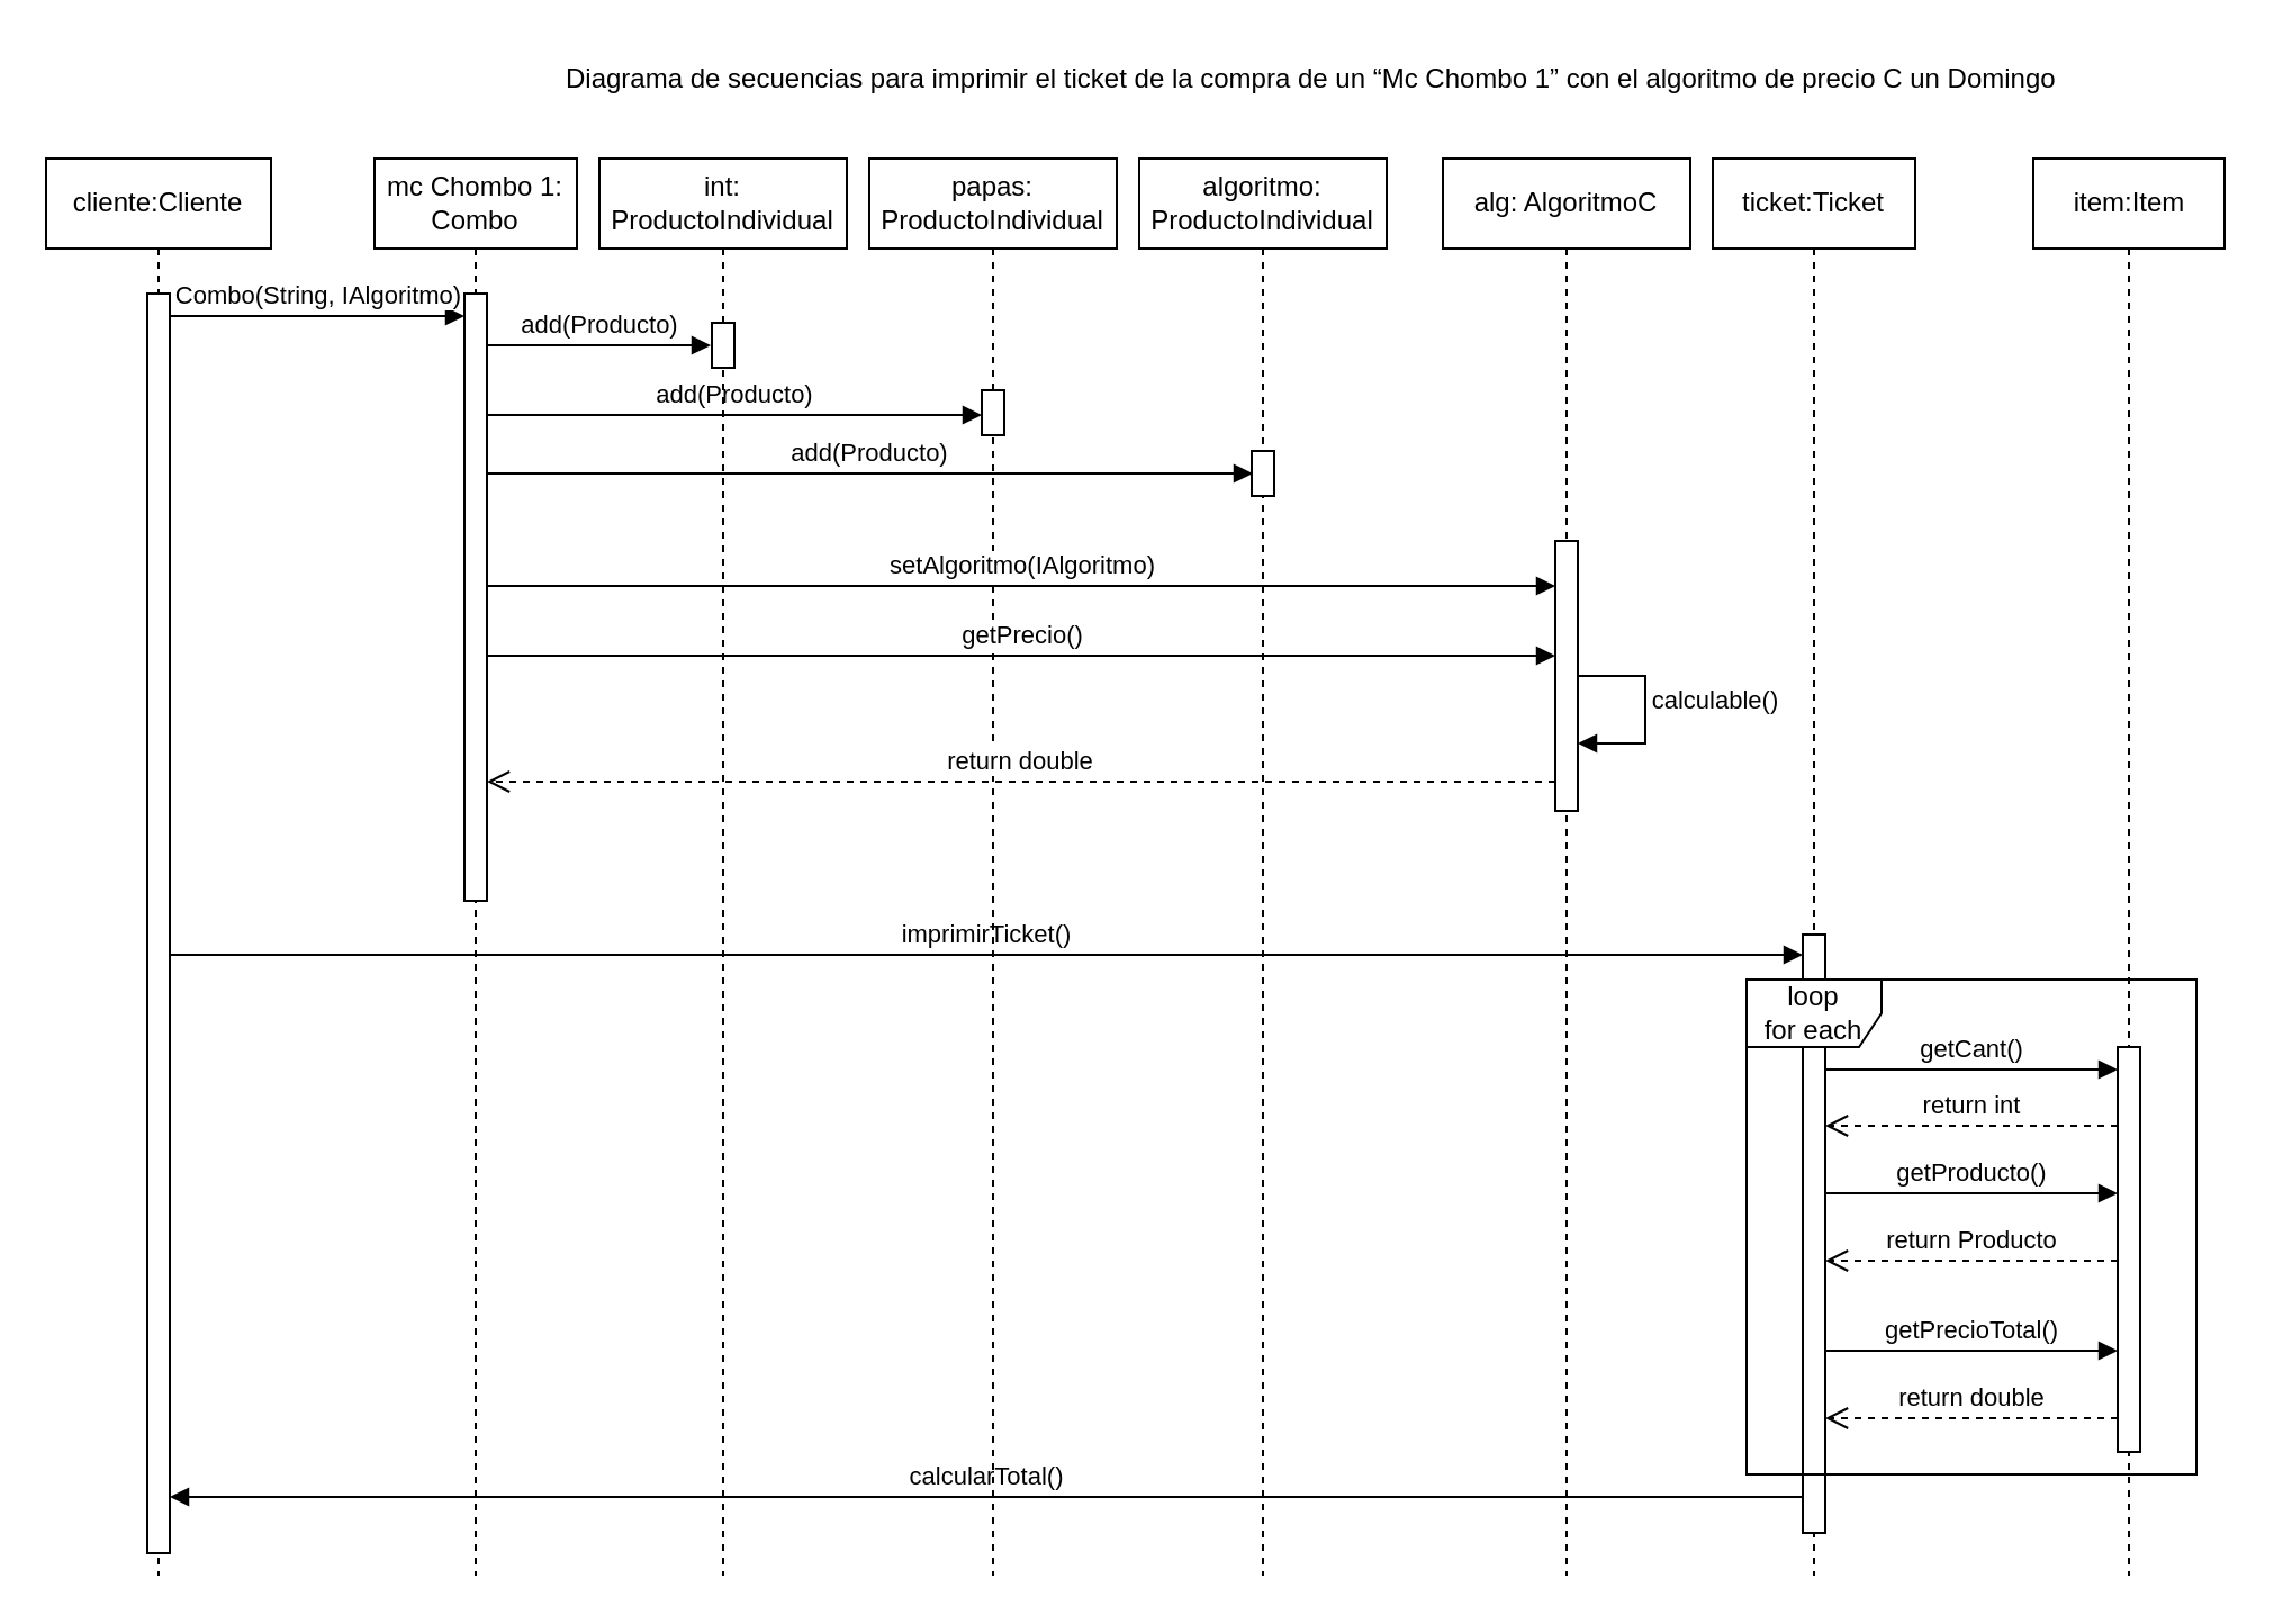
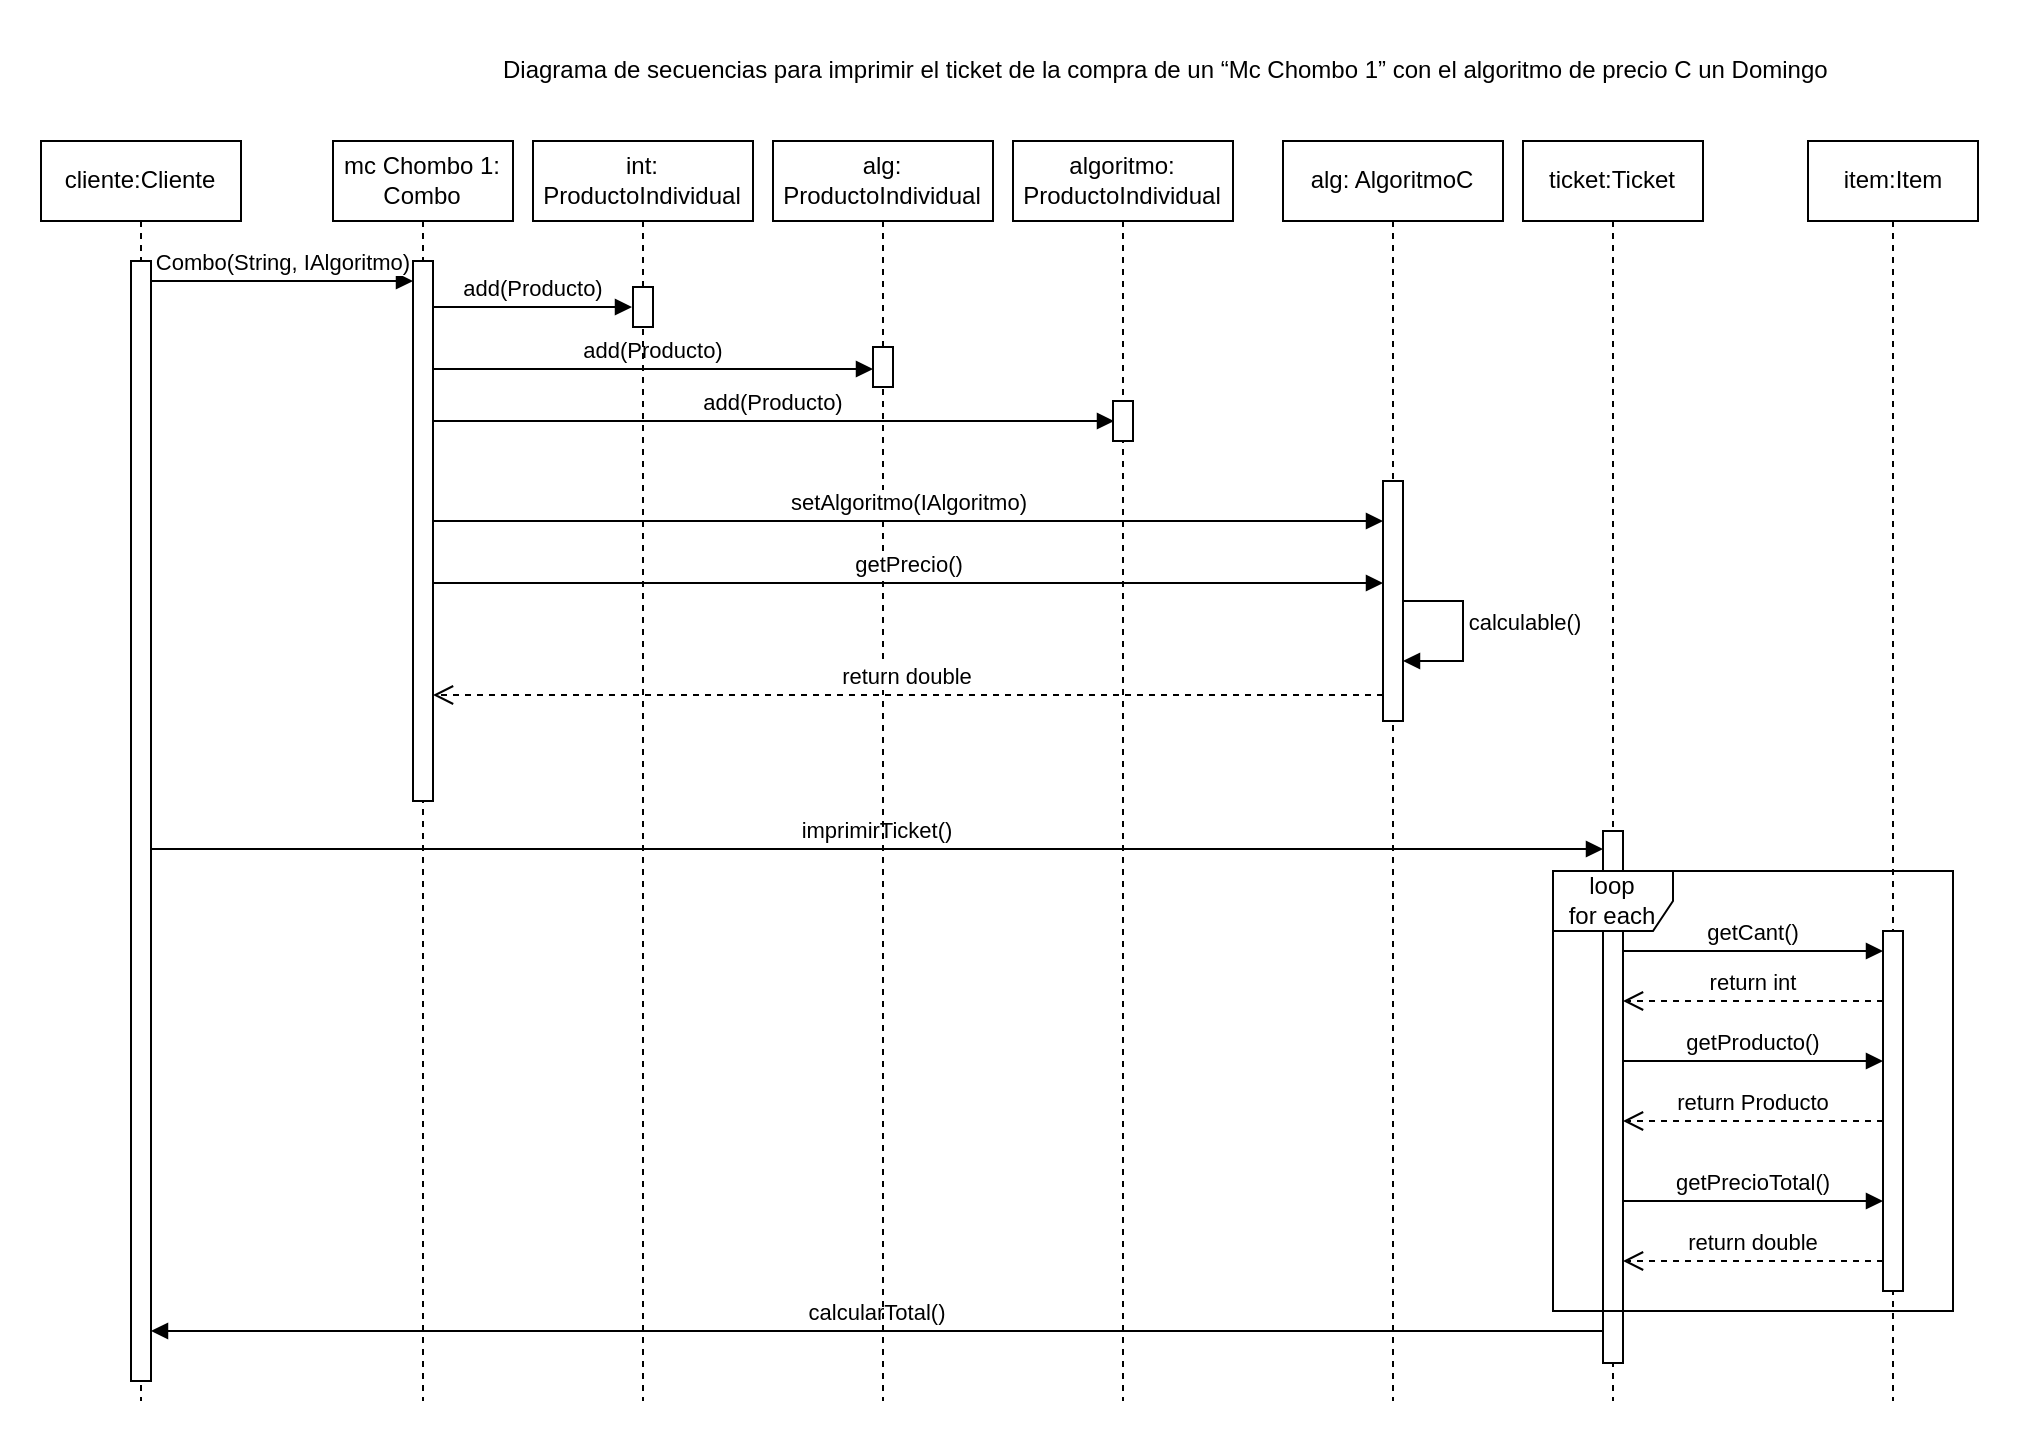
  <mxCell id="0" />
  <mxCell id="1" parent="0" />
  <mxCell id="2" value="ticket:Ticket" style="shape=umlLifeline;perimeter=lifelinePerimeter;whiteSpace=wrap;html=1;container=1;dropTarget=0;collapsible=0;recursiveResize=0;outlineConnect=0;portConstraint=eastwest;newEdgeStyle={&quot;curved&quot;:0,&quot;rounded&quot;:0};" parent="1" vertex="1"><mxGeometry x="761" y="70" width="90" height="630" as="geometry" /></mxCell>
  <mxCell id="3" value="" style="html=1;points=[[0,0,0,0,5],[0,1,0,0,-5],[1,0,0,0,5],[1,1,0,0,-5]];perimeter=orthogonalPerimeter;outlineConnect=0;targetShapes=umlLifeline;portConstraint=eastwest;newEdgeStyle={&quot;curved&quot;:0,&quot;rounded&quot;:0};" parent="1" vertex="1"><mxGeometry x="801" y="415" width="10" height="266" as="geometry" /></mxCell>
  <mxCell id="4" value="item:Item" style="shape=umlLifeline;perimeter=lifelinePerimeter;whiteSpace=wrap;html=1;container=1;dropTarget=0;collapsible=0;recursiveResize=0;outlineConnect=0;portConstraint=eastwest;newEdgeStyle={&quot;curved&quot;:0,&quot;rounded&quot;:0};" parent="1" vertex="1"><mxGeometry x="903.5" y="70" width="85" height="630" as="geometry" /></mxCell>
  <mxCell id="5" value="loop&lt;div&gt;for each&lt;/div&gt;" style="shape=umlFrame;whiteSpace=wrap;html=1;pointerEvents=0;" parent="1" vertex="1"><mxGeometry x="776" y="435" width="200" height="220" as="geometry" /></mxCell>
  <mxCell id="6" value="" style="html=1;points=[[0,0,0,0,5],[0,1,0,0,-5],[1,0,0,0,5],[1,1,0,0,-5]];perimeter=orthogonalPerimeter;outlineConnect=0;targetShapes=umlLifeline;portConstraint=eastwest;newEdgeStyle={&quot;curved&quot;:0,&quot;rounded&quot;:0};" parent="1" vertex="1"><mxGeometry x="941" y="465" width="10" height="180" as="geometry" /></mxCell>
  <mxCell id="7" value="getCant()" style="html=1;verticalAlign=bottom;endArrow=block;curved=0;rounded=0;" parent="1" target="6" edge="1"><mxGeometry width="80" relative="1" as="geometry"><mxPoint x="811" y="475" as="sourcePoint" /><mxPoint x="961" y="475" as="targetPoint" /></mxGeometry></mxCell>
  <mxCell id="8" value="return int" style="html=1;verticalAlign=bottom;endArrow=open;dashed=1;endSize=8;curved=0;rounded=0;" parent="1" source="6" edge="1"><mxGeometry relative="1" as="geometry"><mxPoint x="961" y="500" as="sourcePoint" /><mxPoint x="811" y="500" as="targetPoint" /></mxGeometry></mxCell>
  <mxCell id="9" value="getProducto()" style="html=1;verticalAlign=bottom;endArrow=block;curved=0;rounded=0;" parent="1" target="6" edge="1"><mxGeometry width="80" relative="1" as="geometry"><mxPoint x="811" y="530" as="sourcePoint" /><mxPoint x="961" y="530" as="targetPoint" /></mxGeometry></mxCell>
  <mxCell id="10" value="return Producto" style="html=1;verticalAlign=bottom;endArrow=open;dashed=1;endSize=8;curved=0;rounded=0;" parent="1" source="6" edge="1"><mxGeometry relative="1" as="geometry"><mxPoint x="961" y="560" as="sourcePoint" /><mxPoint x="811" y="560" as="targetPoint" /></mxGeometry></mxCell>
  <mxCell id="11" value="getPrecioTotal()" style="html=1;verticalAlign=bottom;endArrow=block;curved=0;rounded=0;" parent="1" target="6" edge="1"><mxGeometry width="80" relative="1" as="geometry"><mxPoint x="811" y="600" as="sourcePoint" /><mxPoint x="961" y="600" as="targetPoint" /></mxGeometry></mxCell>
  <mxCell id="12" value="return double" style="html=1;verticalAlign=bottom;endArrow=open;dashed=1;endSize=8;curved=0;rounded=0;" parent="1" source="6" edge="1"><mxGeometry relative="1" as="geometry"><mxPoint x="961" y="630" as="sourcePoint" /><mxPoint x="811" y="630" as="targetPoint" /></mxGeometry></mxCell>
  <mxCell id="13" value="calcularTotal()" style="html=1;verticalAlign=bottom;endArrow=block;curved=0;rounded=0;fillColor=#FFFFFF;" parent="1" target="16" edge="1"><mxGeometry width="80" relative="1" as="geometry"><mxPoint x="801" y="665" as="sourcePoint" /><mxPoint x="-34" y="665" as="targetPoint" /></mxGeometry></mxCell>
  <mxCell id="14" value="imprimirTicket()" style="html=1;verticalAlign=bottom;endArrow=block;curved=0;rounded=0;fillColor=#FFFFFF;" parent="1" source="16" edge="1"><mxGeometry width="80" relative="1" as="geometry"><mxPoint x="-34" y="424" as="sourcePoint" /><mxPoint x="801" y="424" as="targetPoint" /></mxGeometry></mxCell>
  <mxCell id="15" value="cliente:Cliente" style="shape=umlLifeline;perimeter=lifelinePerimeter;whiteSpace=wrap;html=1;container=1;dropTarget=0;collapsible=0;recursiveResize=0;outlineConnect=0;portConstraint=eastwest;newEdgeStyle={&quot;curved&quot;:0,&quot;rounded&quot;:0};" parent="1" vertex="1"><mxGeometry x="20" y="70" width="100" height="630" as="geometry" /></mxCell>
  <mxCell id="16" value="" style="html=1;points=[[0,0,0,0,5],[0,1,0,0,-5],[1,0,0,0,5],[1,1,0,0,-5]];perimeter=orthogonalPerimeter;outlineConnect=0;targetShapes=umlLifeline;portConstraint=eastwest;newEdgeStyle={&quot;curved&quot;:0,&quot;rounded&quot;:0};" parent="15" vertex="1"><mxGeometry x="45" y="60" width="10" height="560" as="geometry" /></mxCell>
  <mxCell id="17" value="mc Chombo 1:&lt;div&gt;Combo&lt;/div&gt;" style="shape=umlLifeline;perimeter=lifelinePerimeter;whiteSpace=wrap;html=1;container=1;dropTarget=0;collapsible=0;recursiveResize=0;outlineConnect=0;portConstraint=eastwest;newEdgeStyle={&quot;curved&quot;:0,&quot;rounded&quot;:0};" parent="1" vertex="1"><mxGeometry x="166" y="70" width="90" height="630" as="geometry" /></mxCell>
  <mxCell id="18" value="" style="html=1;points=[[0,0,0,0,5],[0,1,0,0,-5],[1,0,0,0,5],[1,1,0,0,-5]];perimeter=orthogonalPerimeter;outlineConnect=0;targetShapes=umlLifeline;portConstraint=eastwest;newEdgeStyle={&quot;curved&quot;:0,&quot;rounded&quot;:0};" parent="17" vertex="1"><mxGeometry x="40" y="60" width="10" height="270" as="geometry" /></mxCell>
  <mxCell id="19" value="add(Producto)" style="html=1;verticalAlign=bottom;endArrow=block;curved=0;rounded=0;" parent="1" edge="1"><mxGeometry width="80" relative="1" as="geometry"><mxPoint x="216" y="153" as="sourcePoint" /><mxPoint x="315.5" y="153" as="targetPoint" /></mxGeometry></mxCell>
  <mxCell id="20" value="add(Producto)" style="html=1;verticalAlign=bottom;endArrow=block;curved=0;rounded=0;entryX=0;entryY=0;entryDx=0;entryDy=5;entryPerimeter=0;" parent="1" edge="1"><mxGeometry width="80" relative="1" as="geometry"><mxPoint x="216" y="184" as="sourcePoint" /><mxPoint x="436" y="184" as="targetPoint" /></mxGeometry></mxCell>
  <mxCell id="21" value="add(Producto)" style="html=1;verticalAlign=bottom;endArrow=block;curved=0;rounded=0;" parent="1" edge="1"><mxGeometry width="80" relative="1" as="geometry"><mxPoint x="216" y="210" as="sourcePoint" /><mxPoint x="556.5" y="210" as="targetPoint" /></mxGeometry></mxCell>
  <mxCell id="22" value="&lt;div&gt;&amp;nbsp;Diagrama de secuencias para imprimir el ticket de la compra de un “Mc&amp;nbsp;Chombo 1” con el algoritmo de precio C un Domingo&lt;br&gt;&lt;/div&gt;" style="text;html=1;align=center;verticalAlign=middle;whiteSpace=wrap;rounded=0;fillColor=#FFFFFF;" parent="1" vertex="1"><mxGeometry x="241" y="20" width="680" height="30" as="geometry" /></mxCell>
  <mxCell id="23" value="int:&lt;div&gt;ProductoIndividual&lt;/div&gt;" style="shape=umlLifeline;perimeter=lifelinePerimeter;whiteSpace=wrap;html=1;container=1;dropTarget=0;collapsible=0;recursiveResize=0;outlineConnect=0;portConstraint=eastwest;newEdgeStyle={&quot;curved&quot;:0,&quot;rounded&quot;:0};" parent="1" vertex="1"><mxGeometry x="266" y="70" width="110" height="630" as="geometry" /></mxCell>
  <mxCell id="24" value="" style="html=1;points=[[0,0,0,0,5],[0,1,0,0,-5],[1,0,0,0,5],[1,1,0,0,-5]];perimeter=orthogonalPerimeter;outlineConnect=0;targetShapes=umlLifeline;portConstraint=eastwest;newEdgeStyle={&quot;curved&quot;:0,&quot;rounded&quot;:0};" parent="23" vertex="1"><mxGeometry x="50" y="73" width="10" height="20" as="geometry" /></mxCell>
- <mxCell id="25" value="papas:&lt;div&gt;ProductoIndividual&lt;/div&gt;" style="shape=umlLifeline;perimeter=lifelinePerimeter;whiteSpace=wrap;html=1;container=1;dropTarget=0;collapsible=0;recursiveResize=0;outlineConnect=0;portConstraint=eastwest;newEdgeStyle={&quot;curved&quot;:0,&quot;rounded&quot;:0};" parent="1" vertex="1"><mxGeometry x="386" y="70" width="110" height="630" as="geometry" /></mxCell>
+ <mxCell id="25" value="alg:&lt;div&gt;ProductoIndividual&lt;/div&gt;" style="shape=umlLifeline;perimeter=lifelinePerimeter;whiteSpace=wrap;html=1;container=1;dropTarget=0;collapsible=0;recursiveResize=0;outlineConnect=0;portConstraint=eastwest;newEdgeStyle={&quot;curved&quot;:0,&quot;rounded&quot;:0};" parent="1" vertex="1"><mxGeometry x="386" y="70" width="110" height="630" as="geometry" /></mxCell>
  <mxCell id="26" value="" style="html=1;points=[[0,0,0,0,5],[0,1,0,0,-5],[1,0,0,0,5],[1,1,0,0,-5]];perimeter=orthogonalPerimeter;outlineConnect=0;targetShapes=umlLifeline;portConstraint=eastwest;newEdgeStyle={&quot;curved&quot;:0,&quot;rounded&quot;:0};" parent="25" vertex="1"><mxGeometry x="50" y="103" width="10" height="20" as="geometry" /></mxCell>
  <mxCell id="27" value="algoritmo:&lt;div&gt;ProductoIndividual&lt;/div&gt;" style="shape=umlLifeline;perimeter=lifelinePerimeter;whiteSpace=wrap;html=1;container=1;dropTarget=0;collapsible=0;recursiveResize=0;outlineConnect=0;portConstraint=eastwest;newEdgeStyle={&quot;curved&quot;:0,&quot;rounded&quot;:0};" parent="1" vertex="1"><mxGeometry x="506" y="70" width="110" height="630" as="geometry" /></mxCell>
  <mxCell id="28" value="" style="html=1;points=[[0,0,0,0,5],[0,1,0,0,-5],[1,0,0,0,5],[1,1,0,0,-5]];perimeter=orthogonalPerimeter;outlineConnect=0;targetShapes=umlLifeline;portConstraint=eastwest;newEdgeStyle={&quot;curved&quot;:0,&quot;rounded&quot;:0};" parent="27" vertex="1"><mxGeometry x="50" y="130" width="10" height="20" as="geometry" /></mxCell>
  <mxCell id="29" value="Combo(String, IAlgoritmo)" style="html=1;verticalAlign=bottom;endArrow=block;curved=0;rounded=0;" parent="1" edge="1" source="16"><mxGeometry x="0.008" width="80" relative="1" as="geometry"><mxPoint x="81" y="140" as="sourcePoint" /><mxPoint x="206" y="140" as="targetPoint" /><mxPoint as="offset" /></mxGeometry></mxCell>
  <mxCell id="30" value="alg: AlgoritmoC" style="shape=umlLifeline;perimeter=lifelinePerimeter;whiteSpace=wrap;html=1;container=1;dropTarget=0;collapsible=0;recursiveResize=0;outlineConnect=0;portConstraint=eastwest;newEdgeStyle={&quot;curved&quot;:0,&quot;rounded&quot;:0};" parent="1" vertex="1"><mxGeometry x="641" y="70" width="110" height="630" as="geometry" /></mxCell>
  <mxCell id="31" value="" style="html=1;points=[[0,0,0,0,5],[0,1,0,0,-5],[1,0,0,0,5],[1,1,0,0,-5]];perimeter=orthogonalPerimeter;outlineConnect=0;targetShapes=umlLifeline;portConstraint=eastwest;newEdgeStyle={&quot;curved&quot;:0,&quot;rounded&quot;:0};" parent="30" vertex="1"><mxGeometry x="50" y="170" width="10" height="120" as="geometry" /></mxCell>
  <mxCell id="32" value="" style="html=1;align=left;spacingLeft=2;endArrow=block;rounded=0;edgeStyle=orthogonalEdgeStyle;curved=0;rounded=0;" parent="30" edge="1"><mxGeometry relative="1" as="geometry"><mxPoint x="60" y="230" as="sourcePoint" /><Array as="points"><mxPoint x="90" y="230" /><mxPoint x="90" y="260" /></Array><mxPoint x="60" y="260" as="targetPoint" /></mxGeometry></mxCell>
  <mxCell id="33" value="calculable()" style="edgeLabel;html=1;align=center;verticalAlign=middle;resizable=0;points=[];" parent="32" vertex="1" connectable="0"><mxGeometry x="-0.271" y="2" relative="1" as="geometry"><mxPoint x="28" y="7" as="offset" /></mxGeometry></mxCell>
  <mxCell id="34" value="setAlgoritmo(IAlgoritmo)" style="html=1;verticalAlign=bottom;endArrow=block;curved=0;rounded=0;" parent="1" edge="1"><mxGeometry width="80" relative="1" as="geometry"><mxPoint x="216" y="260" as="sourcePoint" /><mxPoint x="691" y="260" as="targetPoint" /></mxGeometry></mxCell>
  <mxCell id="35" value="getPrecio()" style="html=1;verticalAlign=bottom;endArrow=block;curved=0;rounded=0;" parent="1" edge="1"><mxGeometry width="80" relative="1" as="geometry"><mxPoint x="216" y="291" as="sourcePoint" /><mxPoint x="691" y="291" as="targetPoint" /></mxGeometry></mxCell>
  <mxCell id="36" value="return double" style="html=1;verticalAlign=bottom;endArrow=open;dashed=1;endSize=8;curved=0;rounded=0;" parent="1" target="18" edge="1"><mxGeometry relative="1" as="geometry"><mxPoint x="691" y="347" as="sourcePoint" /><mxPoint x="210.5" y="347" as="targetPoint" /></mxGeometry></mxCell>
